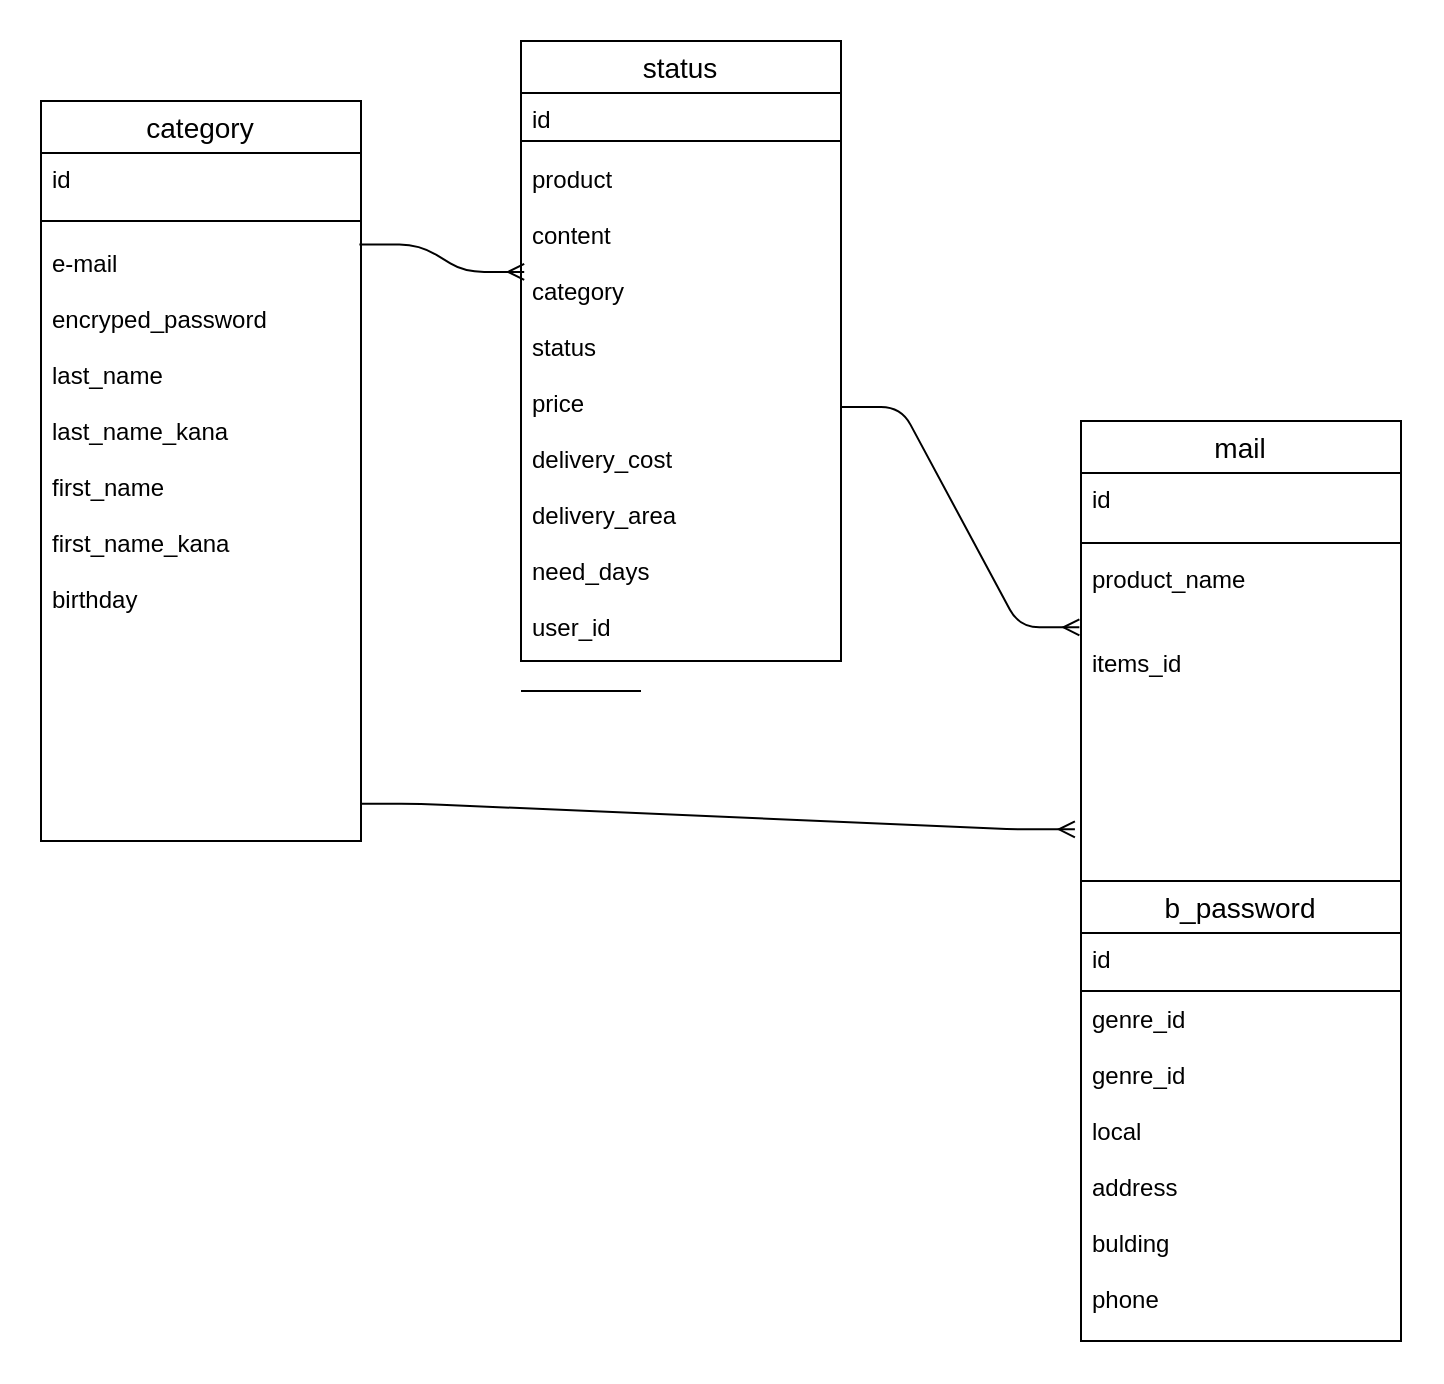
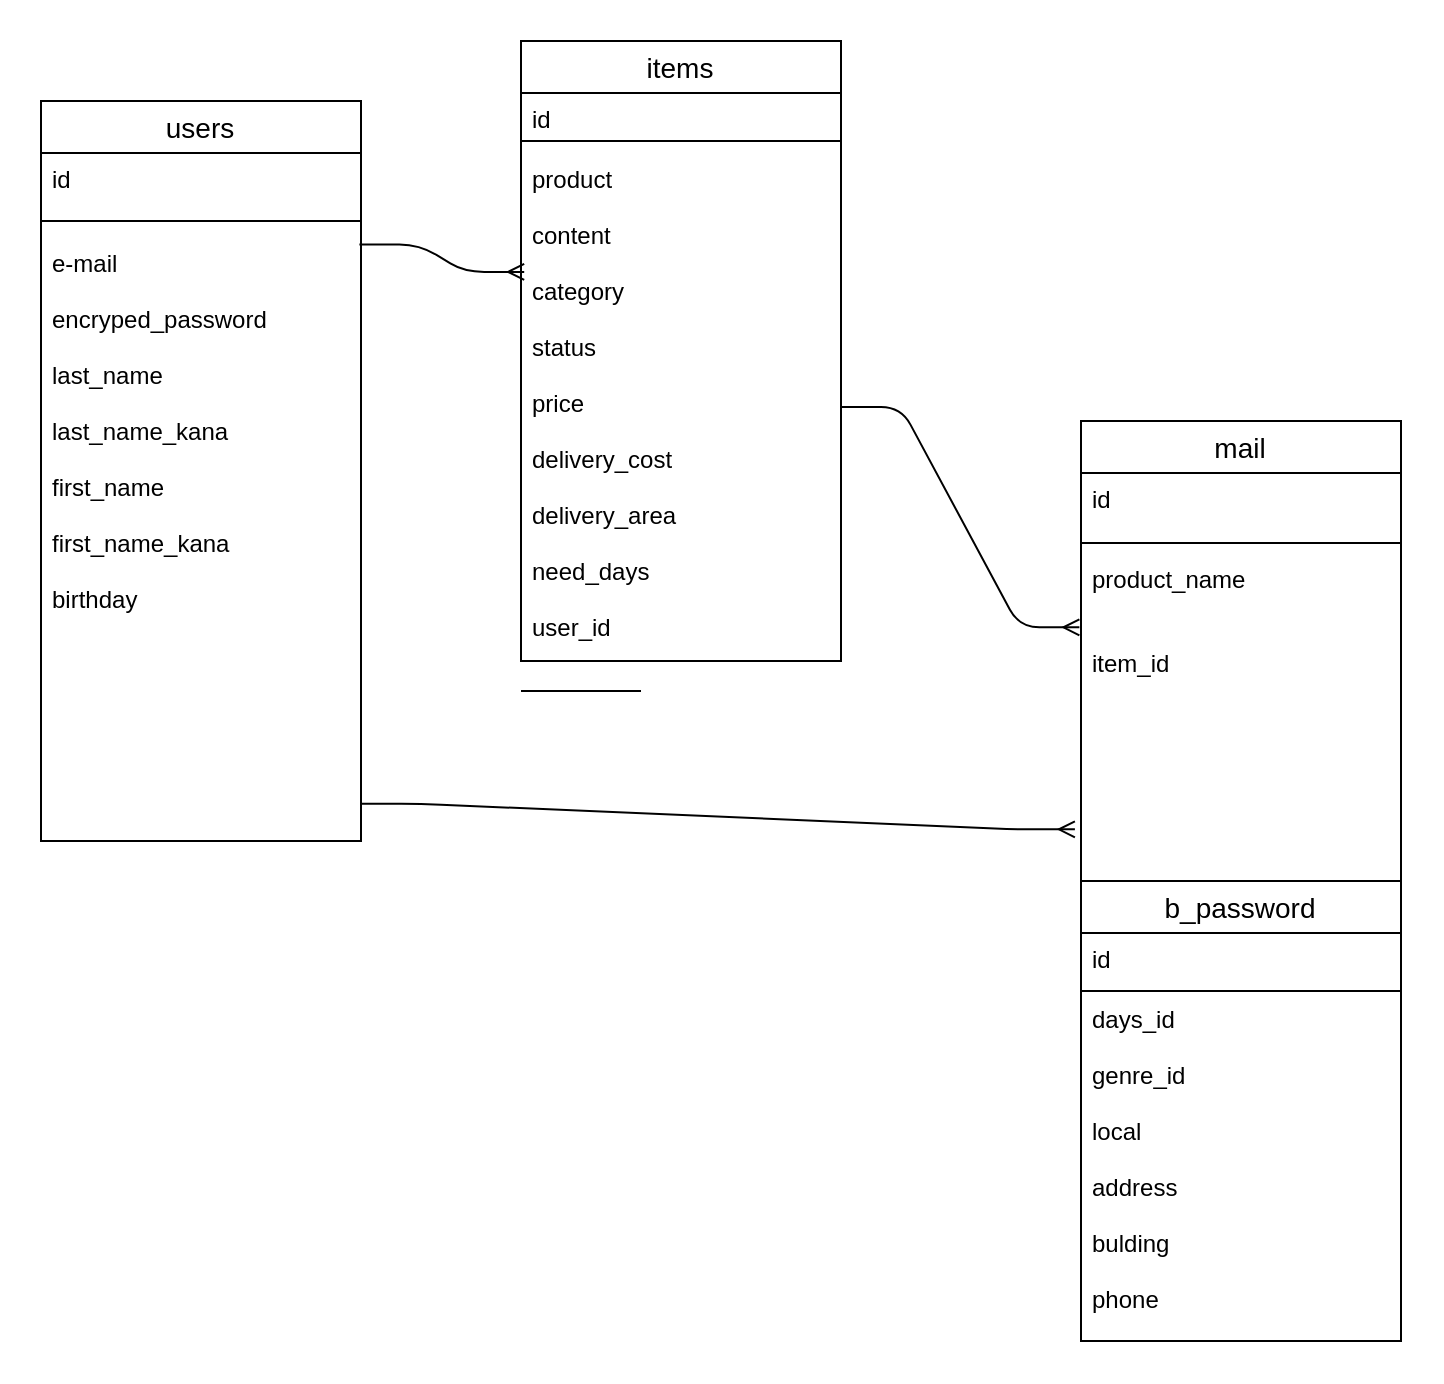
  <mxCell id="0" />
  <mxCell id="1" parent="0" />
- <mxCell id="2" value="category" style="swimlane;fontStyle=0;childLayout=stackLayout;horizontal=1;startSize=26;horizontalStack=0;resizeParent=1;resizeParentMax=0;resizeLast=0;collapsible=1;marginBottom=0;align=center;fontSize=14;" parent="1" vertex="1"><mxGeometry x="20" y="50" width="160" height="370" as="geometry" /></mxCell>
+ <mxCell id="2" value="users" style="swimlane;fontStyle=0;childLayout=stackLayout;horizontal=1;startSize=26;horizontalStack=0;resizeParent=1;resizeParentMax=0;resizeLast=0;collapsible=1;marginBottom=0;align=center;fontSize=14;" parent="1" vertex="1"><mxGeometry x="20" y="50" width="160" height="370" as="geometry" /></mxCell>
  <mxCell id="3" value="" style="endArrow=none;html=1;rounded=0;" edge="1" parent="2"><mxGeometry relative="1" as="geometry"><mxPoint y="60" as="sourcePoint" /><mxPoint x="160" y="60" as="targetPoint" /><Array as="points"><mxPoint x="90" y="60" /></Array></mxGeometry></mxCell>
  <mxCell id="4" value="id&#10;&#10;&#10;e-mail&#10;&#10;encryped_password&#10;&#10;last_name&#10;&#10;last_name_kana&#10;&#10;first_name&#10;&#10;first_name_kana&#10;&#10;birthday" style="text;strokeColor=none;fillColor=none;spacingLeft=4;spacingRight=4;overflow=hidden;rotatable=0;points=[[0,0.5],[1,0.5]];portConstraint=eastwest;fontSize=12;" parent="2" vertex="1"><mxGeometry y="26" width="160" height="344" as="geometry" /></mxCell>
  <mxCell id="5" value="mail" style="swimlane;fontStyle=0;childLayout=stackLayout;horizontal=1;startSize=26;horizontalStack=0;resizeParent=1;resizeParentMax=0;resizeLast=0;collapsible=1;marginBottom=0;align=center;fontSize=14;" vertex="1" parent="1"><mxGeometry x="540" y="210" width="160" height="250" as="geometry" /></mxCell>
  <mxCell id="6" value="id" style="text;strokeColor=none;fillColor=none;spacingLeft=4;spacingRight=4;overflow=hidden;rotatable=0;points=[[0,0.5],[1,0.5]];portConstraint=eastwest;fontSize=12;" vertex="1" parent="5"><mxGeometry y="26" width="160" height="30" as="geometry" /></mxCell>
  <mxCell id="7" value="" style="line;strokeWidth=1;rotatable=0;dashed=0;labelPosition=right;align=left;verticalAlign=middle;spacingTop=0;spacingLeft=6;points=[];portConstraint=eastwest;" vertex="1" parent="5"><mxGeometry y="56" width="160" height="10" as="geometry" /></mxCell>
- <mxCell id="8" value="product_name&#10;&#10;&#10;items_id" style="text;strokeColor=none;fillColor=none;spacingLeft=4;spacingRight=4;overflow=hidden;rotatable=0;points=[[0,0.5],[1,0.5]];portConstraint=eastwest;fontSize=12;" vertex="1" parent="5"><mxGeometry y="66" width="160" height="184" as="geometry" /></mxCell>
- <mxCell id="9" value="status" style="swimlane;fontStyle=0;childLayout=stackLayout;horizontal=1;startSize=26;horizontalStack=0;resizeParent=1;resizeParentMax=0;resizeLast=0;collapsible=1;marginBottom=0;align=center;fontSize=14;" vertex="1" parent="1"><mxGeometry x="260" y="20" width="160" height="310" as="geometry" /></mxCell>
+ <mxCell id="8" value="product_name&#10;&#10;&#10;item_id" style="text;strokeColor=none;fillColor=none;spacingLeft=4;spacingRight=4;overflow=hidden;rotatable=0;points=[[0,0.5],[1,0.5]];portConstraint=eastwest;fontSize=12;" vertex="1" parent="5"><mxGeometry y="66" width="160" height="184" as="geometry" /></mxCell>
+ <mxCell id="9" value="items" style="swimlane;fontStyle=0;childLayout=stackLayout;horizontal=1;startSize=26;horizontalStack=0;resizeParent=1;resizeParentMax=0;resizeLast=0;collapsible=1;marginBottom=0;align=center;fontSize=14;" vertex="1" parent="1"><mxGeometry x="260" y="20" width="160" height="310" as="geometry" /></mxCell>
  <mxCell id="10" value="id" style="text;strokeColor=none;fillColor=none;spacingLeft=4;spacingRight=4;overflow=hidden;rotatable=0;points=[[0,0.5],[1,0.5]];portConstraint=eastwest;fontSize=12;" vertex="1" parent="9"><mxGeometry y="26" width="160" height="30" as="geometry" /></mxCell>
  <mxCell id="11" value="" style="endArrow=none;html=1;rounded=0;" edge="1" parent="9"><mxGeometry relative="1" as="geometry"><mxPoint y="50" as="sourcePoint" /><mxPoint x="160" y="50" as="targetPoint" /></mxGeometry></mxCell>
  <mxCell id="12" value="product&#10;&#10;content&#10;&#10;category&#10;&#10;status&#10;&#10;price&#10;&#10;delivery_cost&#10;&#10;delivery_area&#10;&#10;need_days&#10;&#10;user_id" style="text;strokeColor=none;fillColor=none;spacingLeft=4;spacingRight=4;overflow=hidden;rotatable=0;points=[[0,0.5],[1,0.5]];portConstraint=eastwest;fontSize=12;" vertex="1" parent="9"><mxGeometry y="56" width="160" height="254" as="geometry" /></mxCell>
  <mxCell id="13" value="b_password" style="swimlane;fontStyle=0;childLayout=stackLayout;horizontal=1;startSize=26;horizontalStack=0;resizeParent=1;resizeParentMax=0;resizeLast=0;collapsible=1;marginBottom=0;align=center;fontSize=14;" vertex="1" parent="1"><mxGeometry x="540" y="440" width="160" height="230" as="geometry" /></mxCell>
  <mxCell id="14" value="id" style="text;strokeColor=none;fillColor=none;spacingLeft=4;spacingRight=4;overflow=hidden;rotatable=0;points=[[0,0.5],[1,0.5]];portConstraint=eastwest;fontSize=12;" vertex="1" parent="13"><mxGeometry y="26" width="160" height="30" as="geometry" /></mxCell>
  <mxCell id="15" value="" style="endArrow=none;html=1;rounded=0;" edge="1" parent="13"><mxGeometry relative="1" as="geometry"><mxPoint y="55" as="sourcePoint" /><mxPoint x="160" y="55" as="targetPoint" /></mxGeometry></mxCell>
- <mxCell id="16" value="genre_id&#10;&#10;genre_id&#10;&#10;local&#10;&#10;address&#10;&#10;bulding&#10;&#10;phone" style="text;strokeColor=none;fillColor=none;spacingLeft=4;spacingRight=4;overflow=hidden;rotatable=0;points=[[0,0.5],[1,0.5]];portConstraint=eastwest;fontSize=12;" vertex="1" parent="13"><mxGeometry y="56" width="160" height="174" as="geometry" /></mxCell>
+ <mxCell id="16" value="days_id&#10;&#10;genre_id&#10;&#10;local&#10;&#10;address&#10;&#10;bulding&#10;&#10;phone" style="text;strokeColor=none;fillColor=none;spacingLeft=4;spacingRight=4;overflow=hidden;rotatable=0;points=[[0,0.5],[1,0.5]];portConstraint=eastwest;fontSize=12;" vertex="1" parent="13"><mxGeometry y="56" width="160" height="174" as="geometry" /></mxCell>
  <mxCell id="17" value="" style="edgeStyle=entityRelationEdgeStyle;fontSize=12;html=1;endArrow=ERmany;exitX=0.995;exitY=0.133;exitDx=0;exitDy=0;exitPerimeter=0;entryX=0.01;entryY=0.234;entryDx=0;entryDy=0;entryPerimeter=0;" edge="1" parent="1" source="4" target="12"><mxGeometry width="100" height="100" relative="1" as="geometry"><mxPoint x="280" y="340" as="sourcePoint" /><mxPoint x="380" y="110" as="targetPoint" /></mxGeometry></mxCell>
  <mxCell id="18" value="" style="edgeStyle=entityRelationEdgeStyle;fontSize=12;html=1;endArrow=ERmany;entryX=-0.019;entryY=0.751;entryDx=0;entryDy=0;exitX=1;exitY=0.946;exitDx=0;exitDy=0;exitPerimeter=0;entryPerimeter=0;" edge="1" parent="1" source="4" target="8"><mxGeometry width="100" height="100" relative="1" as="geometry"><mxPoint x="250" y="520" as="sourcePoint" /><mxPoint x="540" y="440" as="targetPoint" /></mxGeometry></mxCell>
  <mxCell id="19" value="" style="edgeStyle=entityRelationEdgeStyle;fontSize=12;html=1;endArrow=ERmany;entryX=-0.005;entryY=0.202;entryDx=0;entryDy=0;entryPerimeter=0;" edge="1" parent="1" source="12" target="8"><mxGeometry width="100" height="100" relative="1" as="geometry"><mxPoint x="440" y="540" as="sourcePoint" /><mxPoint x="540" y="440" as="targetPoint" /></mxGeometry></mxCell>
  <mxCell id="20" value="" style="line;strokeWidth=1;rotatable=0;dashed=0;labelPosition=right;align=left;verticalAlign=middle;spacingTop=0;spacingLeft=6;points=[];portConstraint=eastwest;" vertex="1" parent="1"><mxGeometry x="260" y="340" width="60" height="10" as="geometry" /></mxCell>
